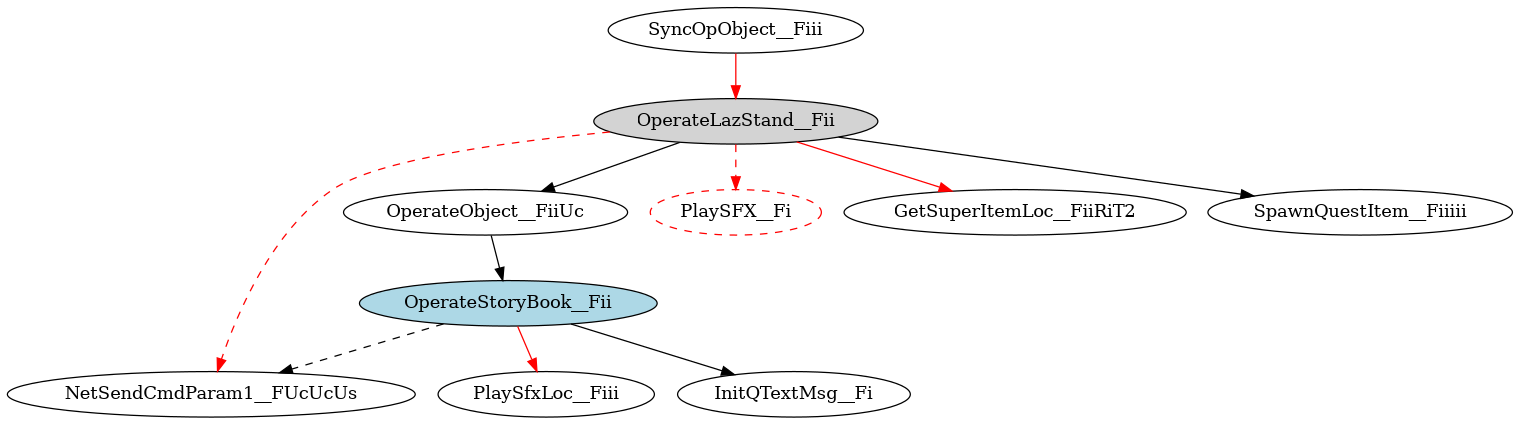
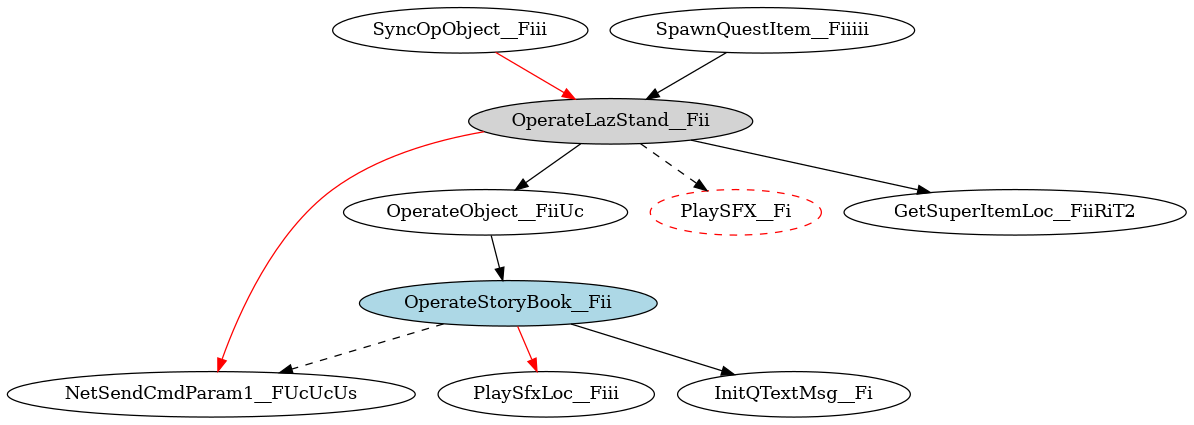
  digraph {
    OperateStoryBook__Fii [fillcolor=lightblue style=filled]
    PlaySfxLoc__Fiii
    InitQTextMsg__Fi
    NetSendCmdParam1__FUcUcUs
    OperateLazStand__Fii [fillcolor=lightgrey style=filled]
    SyncOpObject__Fiii
    OperateObject__FiiUc
    PlaySFX__Fi [color=red style=dashed]
    GetSuperItemLoc__FiiRiT2
    SpawnQuestItem__Fiiiii
    OperateStoryBook__Fii -> PlaySfxLoc__Fiii [color=red]
    OperateStoryBook__Fii -> InitQTextMsg__Fi
    OperateStoryBook__Fii -> NetSendCmdParam1__FUcUcUs [style=dashed]
-   OperateLazStand__Fii -> NetSendCmdParam1__FUcUcUs [color=red style=dashed]
+   OperateLazStand__Fii -> NetSendCmdParam1__FUcUcUs [color=red style=solid]
    OperateLazStand__Fii -> OperateObject__FiiUc
-   OperateLazStand__Fii -> PlaySFX__Fi [color=red style=dashed]
-   OperateLazStand__Fii -> GetSuperItemLoc__FiiRiT2 [color=red]
-   OperateLazStand__Fii -> SpawnQuestItem__Fiiiii
+   OperateLazStand__Fii -> PlaySFX__Fi [color=black style=dashed]
+   OperateLazStand__Fii -> GetSuperItemLoc__FiiRiT2
+   SpawnQuestItem__Fiiiii -> OperateLazStand__Fii
    SyncOpObject__Fiii -> OperateLazStand__Fii [color=red style=solid]
    OperateObject__FiiUc -> OperateStoryBook__Fii
  }
